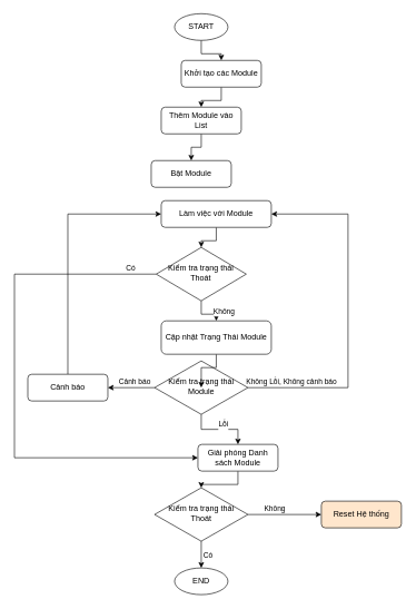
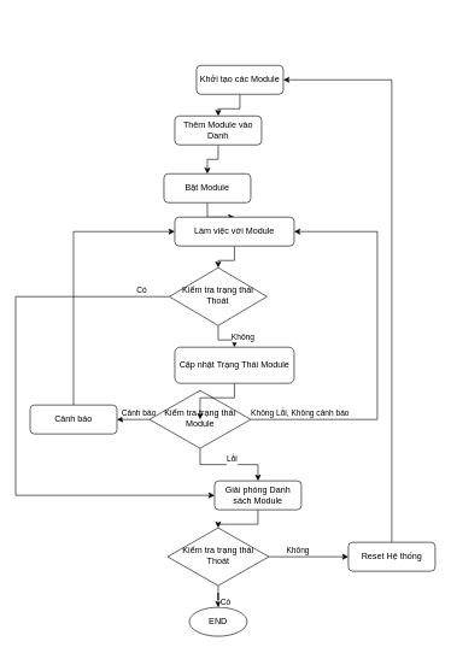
  <mxCell id="0" />
  <mxCell id="1" parent="0" />
  <mxCell id="2" style="edgeStyle=orthogonalEdgeStyle;rounded=0;orthogonalLoop=1;jettySize=auto;html=1;exitX=0.5;exitY=1;exitDx=0;exitDy=0;entryX=0.5;entryY=0;entryDx=0;entryDy=0;" edge="1" parent="1" source="3" target="8"><mxGeometry relative="1" as="geometry" /></mxCell>
  <mxCell id="3" value="Khởi tạo các Module" style="rounded=1;whiteSpace=wrap;html=1;fontSize=12;glass=0;strokeWidth=1;shadow=0;" vertex="1" parent="1"><mxGeometry x="270.91" y="90" width="120" height="40" as="geometry" /></mxCell>
- <mxCell id="4" style="edgeStyle=orthogonalEdgeStyle;rounded=0;orthogonalLoop=1;jettySize=auto;html=1;entryX=0.5;entryY=0;entryDx=0;entryDy=0;" edge="1" parent="1" source="5" target="3"><mxGeometry relative="1" as="geometry" /></mxCell>
- <mxCell id="5" value="START" style="ellipse;whiteSpace=wrap;html=1;" vertex="1" parent="1"><mxGeometry x="260.91" y="20" width="80" height="40" as="geometry" /></mxCell>
- <mxCell id="6" value="END" style="ellipse;whiteSpace=wrap;html=1;" vertex="1" parent="1"><mxGeometry x="260.91" y="850" width="80" height="40" as="geometry" /></mxCell>
+ <mxCell id="6" value="END" style="ellipse;whiteSpace=wrap;html=1;" vertex="1" parent="1"><mxGeometry x="260.91" y="840" width="80" height="40" as="geometry" /></mxCell>
  <mxCell id="7" style="edgeStyle=orthogonalEdgeStyle;rounded=0;orthogonalLoop=1;jettySize=auto;html=1;entryX=0.5;entryY=0;entryDx=0;entryDy=0;" edge="1" parent="1" source="8" target="10"><mxGeometry relative="1" as="geometry" /></mxCell>
- <mxCell id="8" value="Thêm Module vào List" style="rounded=1;whiteSpace=wrap;html=1;fontSize=12;glass=0;strokeWidth=1;shadow=0;" vertex="1" parent="1"><mxGeometry x="240.91" y="160" width="120" height="40" as="geometry" /></mxCell>
+ <mxCell id="8" value="Thêm Module vào Danh" style="rounded=1;whiteSpace=wrap;html=1;fontSize=12;glass=0;strokeWidth=1;shadow=0;" vertex="1" parent="1"><mxGeometry x="240.91" y="160" width="120" height="40" as="geometry" /></mxCell>
+ <mxCell id="9" style="edgeStyle=orthogonalEdgeStyle;rounded=0;orthogonalLoop=1;jettySize=auto;html=1;entryX=0.5;entryY=0;entryDx=0;entryDy=0;" edge="1" parent="1" source="10" target="14"><mxGeometry relative="1" as="geometry" /></mxCell>
  <mxCell id="10" value="Bật Module" style="rounded=1;whiteSpace=wrap;html=1;fontSize=12;glass=0;strokeWidth=1;shadow=0;" vertex="1" parent="1"><mxGeometry x="225.91" y="240" width="120" height="40" as="geometry" /></mxCell>
  <mxCell id="11" style="edgeStyle=orthogonalEdgeStyle;rounded=0;orthogonalLoop=1;jettySize=auto;html=1;entryX=0.5;entryY=0;entryDx=0;entryDy=0;" edge="1" parent="1" source="37" target="23"><mxGeometry relative="1" as="geometry"><mxPoint x="300.969" y="420" as="sourcePoint" /></mxGeometry></mxCell>
  <mxCell id="12" value="Không" style="edgeLabel;html=1;align=center;verticalAlign=middle;resizable=0;points=[];" vertex="1" connectable="0" parent="11"><mxGeometry x="0.33" y="1" relative="1" as="geometry"><mxPoint x="19" y="-3" as="offset" /></mxGeometry></mxCell>
  <mxCell id="13" style="edgeStyle=orthogonalEdgeStyle;rounded=0;orthogonalLoop=1;jettySize=auto;html=1;entryX=0.5;entryY=0;entryDx=0;entryDy=0;" edge="1" parent="1" source="14" target="37"><mxGeometry relative="1" as="geometry" /></mxCell>
  <mxCell id="14" value="Làm việc với Module" style="rounded=1;whiteSpace=wrap;html=1;fontSize=12;glass=0;strokeWidth=1;shadow=0;" vertex="1" parent="1"><mxGeometry x="240.91" y="300" width="165" height="40" as="geometry" /></mxCell>
  <mxCell id="15" style="edgeStyle=orthogonalEdgeStyle;rounded=0;orthogonalLoop=1;jettySize=auto;html=1;entryX=1;entryY=0.5;entryDx=0;entryDy=0;" edge="1" parent="1" source="21" target="34"><mxGeometry relative="1" as="geometry" /></mxCell>
  <mxCell id="16" value="Cảnh báo" style="edgeLabel;html=1;align=center;verticalAlign=middle;resizable=0;points=[];" vertex="1" connectable="0" parent="15"><mxGeometry x="0.162" y="1" relative="1" as="geometry"><mxPoint x="11" y="-11" as="offset" /></mxGeometry></mxCell>
  <mxCell id="17" style="edgeStyle=orthogonalEdgeStyle;rounded=0;orthogonalLoop=1;jettySize=auto;html=1;entryX=0.5;entryY=0;entryDx=0;entryDy=0;" edge="1" parent="1" source="21" target="32"><mxGeometry relative="1" as="geometry" /></mxCell>
  <mxCell id="18" value="Lỗi&lt;div&gt;&lt;br&gt;&lt;/div&gt;" style="edgeLabel;html=1;align=center;verticalAlign=middle;resizable=0;points=[];" vertex="1" connectable="0" parent="17"><mxGeometry x="-0.082" y="1" relative="1" as="geometry"><mxPoint x="9" as="offset" /></mxGeometry></mxCell>
  <mxCell id="19" style="edgeStyle=orthogonalEdgeStyle;rounded=0;orthogonalLoop=1;jettySize=auto;html=1;exitX=1;exitY=0.5;exitDx=0;exitDy=0;entryX=1;entryY=0.5;entryDx=0;entryDy=0;" edge="1" parent="1" source="21" target="14"><mxGeometry relative="1" as="geometry"><Array as="points"><mxPoint x="520.91" y="580" /><mxPoint x="520.91" y="320" /></Array></mxGeometry></mxCell>
  <mxCell id="20" value="Không Lỗi, Không cảnh báo" style="edgeLabel;html=1;align=center;verticalAlign=middle;resizable=0;points=[];" vertex="1" connectable="0" parent="19"><mxGeometry x="-0.765" y="-2" relative="1" as="geometry"><mxPoint x="3" y="-12" as="offset" /></mxGeometry></mxCell>
- <mxCell id="21" value="Kiểm tra trạng thái Module" style="rhombus;whiteSpace=wrap;html=1;shadow=0;fontFamily=Helvetica;fontSize=12;align=center;strokeWidth=1;spacing=6;spacingTop=-4;" vertex="1" parent="1"><mxGeometry x="230.91" y="540" width="140" height="80" as="geometry" /></mxCell>
+ <mxCell id="21" value="Kiểm tra trạng thái Module" style="rhombus;whiteSpace=wrap;html=1;shadow=0;fontFamily=Helvetica;fontSize=12;align=center;strokeWidth=1;spacing=6;spacingTop=-4;" vertex="1" parent="1"><mxGeometry x="205.91" y="540" width="140" height="80" as="geometry" /></mxCell>
  <mxCell id="22" style="edgeStyle=orthogonalEdgeStyle;rounded=0;orthogonalLoop=1;jettySize=auto;html=1;" edge="1" parent="1" source="23" target="21"><mxGeometry relative="1" as="geometry" /></mxCell>
  <mxCell id="23" value="Cập nhật Trạng Thái Module" style="rounded=1;whiteSpace=wrap;html=1;fontSize=12;glass=0;strokeWidth=1;shadow=0;" vertex="1" parent="1"><mxGeometry x="240.91" y="480" width="165" height="50" as="geometry" /></mxCell>
- <mxCell id="25" value="Reset Hệ thống" style="rounded=1;whiteSpace=wrap;html=1;fontSize=12;glass=0;strokeWidth=1;shadow=0;fillColor=#ffe6cc;" vertex="1" parent="1"><mxGeometry x="480.91" y="750" width="120" height="40" as="geometry" /></mxCell>
+ <mxCell id="24" style="edgeStyle=orthogonalEdgeStyle;rounded=0;orthogonalLoop=1;jettySize=auto;html=1;entryX=1;entryY=0.5;entryDx=0;entryDy=0;" edge="1" parent="1" source="25" target="3"><mxGeometry relative="1" as="geometry"><Array as="points"><mxPoint x="540.91" y="110" /></Array></mxGeometry></mxCell>
+ <mxCell id="25" value="Reset Hệ thống" style="rounded=1;whiteSpace=wrap;html=1;fontSize=12;glass=0;strokeWidth=1;shadow=0;" vertex="1" parent="1"><mxGeometry x="480.91" y="750" width="120" height="40" as="geometry" /></mxCell>
  <mxCell id="26" style="edgeStyle=orthogonalEdgeStyle;rounded=0;orthogonalLoop=1;jettySize=auto;html=1;exitX=1;exitY=0.5;exitDx=0;exitDy=0;entryX=0;entryY=0.5;entryDx=0;entryDy=0;" edge="1" parent="1" source="30" target="25"><mxGeometry relative="1" as="geometry" /></mxCell>
  <mxCell id="27" value="Không" style="edgeLabel;html=1;align=center;verticalAlign=middle;resizable=0;points=[];" vertex="1" connectable="0" parent="26"><mxGeometry x="-0.27" y="1" relative="1" as="geometry"><mxPoint y="-9" as="offset" /></mxGeometry></mxCell>
  <mxCell id="28" style="edgeStyle=orthogonalEdgeStyle;rounded=0;orthogonalLoop=1;jettySize=auto;html=1;" edge="1" parent="1" source="30" target="6"><mxGeometry relative="1" as="geometry" /></mxCell>
  <mxCell id="29" value="Có" style="edgeLabel;html=1;align=center;verticalAlign=middle;resizable=0;points=[];" vertex="1" connectable="0" parent="28"><mxGeometry x="-0.474" y="2" relative="1" as="geometry"><mxPoint x="8" y="10" as="offset" /></mxGeometry></mxCell>
  <mxCell id="30" value="Kiểm tra trạng thái Thoát" style="rhombus;whiteSpace=wrap;html=1;shadow=0;fontFamily=Helvetica;fontSize=12;align=center;strokeWidth=1;spacing=6;spacingTop=-4;" vertex="1" parent="1"><mxGeometry x="230.91" y="730" width="140" height="80" as="geometry" /></mxCell>
  <mxCell id="31" style="edgeStyle=orthogonalEdgeStyle;rounded=0;orthogonalLoop=1;jettySize=auto;html=1;exitX=0.5;exitY=1;exitDx=0;exitDy=0;entryX=0.5;entryY=0;entryDx=0;entryDy=0;" edge="1" parent="1" source="32" target="30"><mxGeometry relative="1" as="geometry" /></mxCell>
  <mxCell id="32" value="Giải phóng Danh sách Module" style="rounded=1;whiteSpace=wrap;html=1;fontSize=12;glass=0;strokeWidth=1;shadow=0;" vertex="1" parent="1"><mxGeometry x="295.91" y="665" width="120" height="40" as="geometry" /></mxCell>
  <mxCell id="33" style="edgeStyle=orthogonalEdgeStyle;rounded=0;orthogonalLoop=1;jettySize=auto;html=1;exitX=0.5;exitY=0;exitDx=0;exitDy=0;entryX=0;entryY=0.5;entryDx=0;entryDy=0;" edge="1" parent="1" source="34" target="14"><mxGeometry relative="1" as="geometry" /></mxCell>
  <mxCell id="34" value="Cảnh báo" style="rounded=1;whiteSpace=wrap;html=1;fontSize=12;glass=0;strokeWidth=1;shadow=0;" vertex="1" parent="1"><mxGeometry x="40.91" y="560" width="120" height="40" as="geometry" /></mxCell>
  <mxCell id="35" style="edgeStyle=orthogonalEdgeStyle;rounded=0;orthogonalLoop=1;jettySize=auto;html=1;entryX=0;entryY=0.5;entryDx=0;entryDy=0;" edge="1" parent="1" source="37" target="32"><mxGeometry relative="1" as="geometry"><Array as="points"><mxPoint x="20.91" y="410" /><mxPoint x="20.91" y="685" /></Array></mxGeometry></mxCell>
  <mxCell id="36" value="Có" style="edgeLabel;html=1;align=center;verticalAlign=middle;resizable=0;points=[];" vertex="1" connectable="0" parent="35"><mxGeometry x="-0.898" y="-2" relative="1" as="geometry"><mxPoint y="-8" as="offset" /></mxGeometry></mxCell>
  <mxCell id="37" value="Kiểm tra trạng thái Thoát" style="rhombus;whiteSpace=wrap;html=1;shadow=0;fontFamily=Helvetica;fontSize=12;align=center;strokeWidth=1;spacing=6;spacingTop=-4;" vertex="1" parent="1"><mxGeometry x="233.41" y="370" width="135" height="80" as="geometry" /></mxCell>
